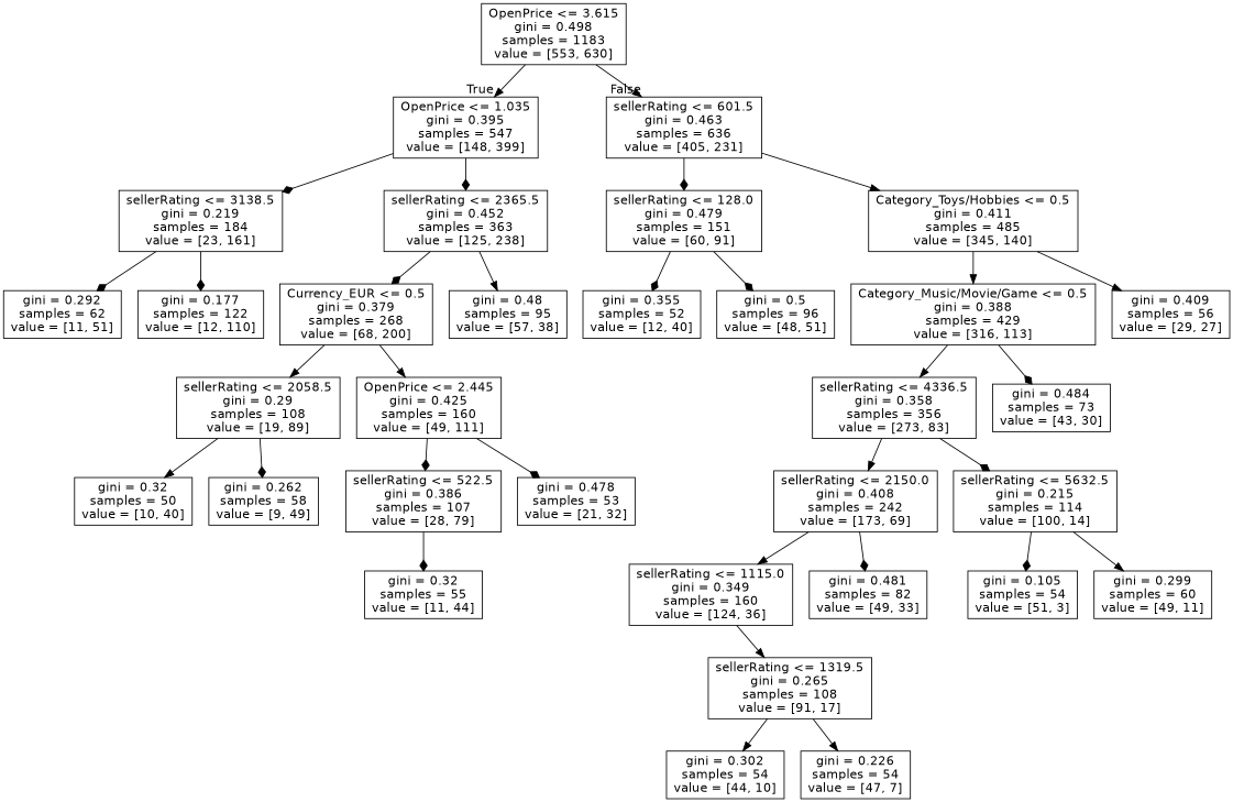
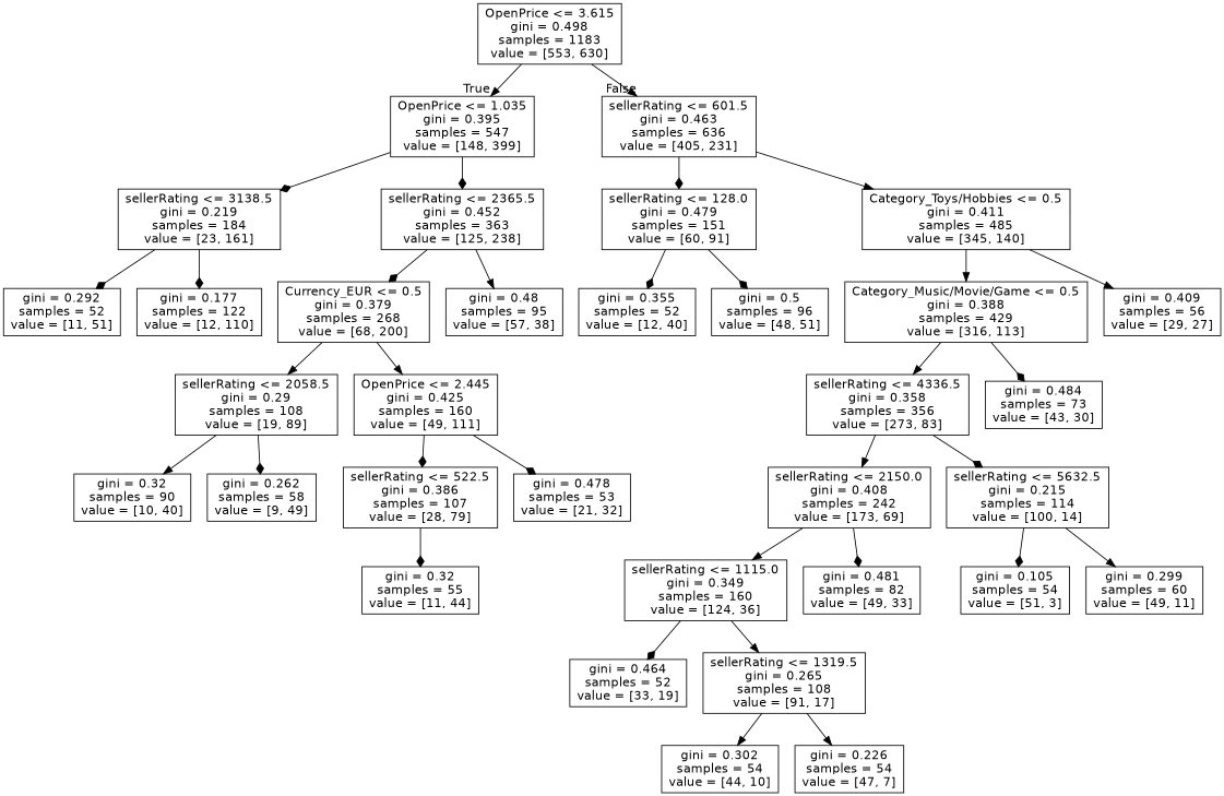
  digraph {
    node [fontname=helvetica shape=box]
    edge [arrowhead=diamond fontname=helvetica]
    n1 [label="OpenPrice <= 3.615\ngini = 0.498\nsamples = 1183\nvalue = [553, 630]"]
    n2 [label="OpenPrice <= 1.035\ngini = 0.395\nsamples = 547\nvalue = [148, 399]"]
    n3 [label="sellerRating <= 601.5\ngini = 0.463\nsamples = 636\nvalue = [405, 231]"]
    n4 [label="sellerRating <= 3138.5\ngini = 0.219\nsamples = 184\nvalue = [23, 161]"]
    n5 [label="sellerRating <= 2365.5\ngini = 0.452\nsamples = 363\nvalue = [125, 238]"]
    n6 [label="sellerRating <= 128.0\ngini = 0.479\nsamples = 151\nvalue = [60, 91]"]
    n7 [label="Category_Toys/Hobbies <= 0.5\ngini = 0.411\nsamples = 485\nvalue = [345, 140]"]
-   n8 [label="gini = 0.292\nsamples = 62\nvalue = [11, 51]"]
+   n8 [label="gini = 0.292\nsamples = 52\nvalue = [11, 51]"]
    n9 [label="gini = 0.177\nsamples = 122\nvalue = [12, 110]"]
    n10 [label="Currency_EUR <= 0.5\ngini = 0.379\nsamples = 268\nvalue = [68, 200]"]
    n11 [label="gini = 0.48\nsamples = 95\nvalue = [57, 38]"]
    n12 [label="sellerRating <= 2058.5\ngini = 0.29\nsamples = 108\nvalue = [19, 89]"]
    n13 [label="OpenPrice <= 2.445\ngini = 0.425\nsamples = 160\nvalue = [49, 111]"]
-   n14 [label="gini = 0.32\nsamples = 50\nvalue = [10, 40]"]
+   n14 [label="gini = 0.32\nsamples = 90\nvalue = [10, 40]"]
    n15 [label="gini = 0.262\nsamples = 58\nvalue = [9, 49]"]
    n16 [label="sellerRating <= 522.5\ngini = 0.386\nsamples = 107\nvalue = [28, 79]"]
    n17 [label="gini = 0.478\nsamples = 53\nvalue = [21, 32]"]
    n18 [label="gini = 0.32\nsamples = 55\nvalue = [11, 44]"]
    n19 [label="gini = 0.355\nsamples = 52\nvalue = [12, 40]"]
    n20 [label="gini = 0.5\nsamples = 96\nvalue = [48, 51]"]
    n21 [label="Category_Music/Movie/Game <= 0.5\ngini = 0.388\nsamples = 429\nvalue = [316, 113]"]
    n22 [label="gini = 0.409\nsamples = 56\nvalue = [29, 27]"]
    n23 [label="sellerRating <= 4336.5\ngini = 0.358\nsamples = 356\nvalue = [273, 83]"]
    n24 [label="gini = 0.484\nsamples = 73\nvalue = [43, 30]"]
    n25 [label="sellerRating <= 2150.0\ngini = 0.408\nsamples = 242\nvalue = [173, 69]"]
    n26 [label="sellerRating <= 5632.5\ngini = 0.215\nsamples = 114\nvalue = [100, 14]"]
    n27 [label="sellerRating <= 1115.0\ngini = 0.349\nsamples = 160\nvalue = [124, 36]"]
    n28 [label="gini = 0.481\nsamples = 82\nvalue = [49, 33]"]
    n29 [label="gini = 0.105\nsamples = 54\nvalue = [51, 3]"]
    n30 [label="gini = 0.299\nsamples = 60\nvalue = [49, 11]"]
+   n31 [label="gini = 0.464\nsamples = 52\nvalue = [33, 19]"]
    n32 [label="sellerRating <= 1319.5\ngini = 0.265\nsamples = 108\nvalue = [91, 17]"]
    n33 [label="gini = 0.302\nsamples = 54\nvalue = [44, 10]"]
    n34 [label="gini = 0.226\nsamples = 54\nvalue = [47, 7]"]
    n1 -> n2 [arrowhead=normal headlabel=True labelangle=45 labeldistance=2.5]
    n1 -> n3 [arrowhead=normal headlabel=False labelangle=-45 labeldistance=2.5]
    n2 -> n4
    n2 -> n5
    n3 -> n6
    n3 -> n7 [arrowhead=normal]
    n4 -> n8
    n4 -> n9
    n5 -> n10
    n5 -> n11 [arrowhead=normal]
    n6 -> n19
    n6 -> n20
    n7 -> n21 [arrowhead=normal]
    n7 -> n22 [arrowhead=normal]
    n10 -> n12 [arrowhead=normal]
    n10 -> n13 [arrowhead=normal]
    n12 -> n14 [arrowhead=normal]
    n12 -> n15
    n13 -> n16
    n13 -> n17
    n16 -> n18
    n21 -> n23 [arrowhead=normal]
    n21 -> n24
    n23 -> n25 [arrowhead=normal]
    n23 -> n26
    n25 -> n27 [arrowhead=normal]
    n25 -> n28
    n26 -> n29
    n26 -> n30 [arrowhead=normal]
+   n27 -> n31
    n27 -> n32 [arrowhead=normal]
    n32 -> n33 [arrowhead=normal]
    n32 -> n34 [arrowhead=normal]
  }
